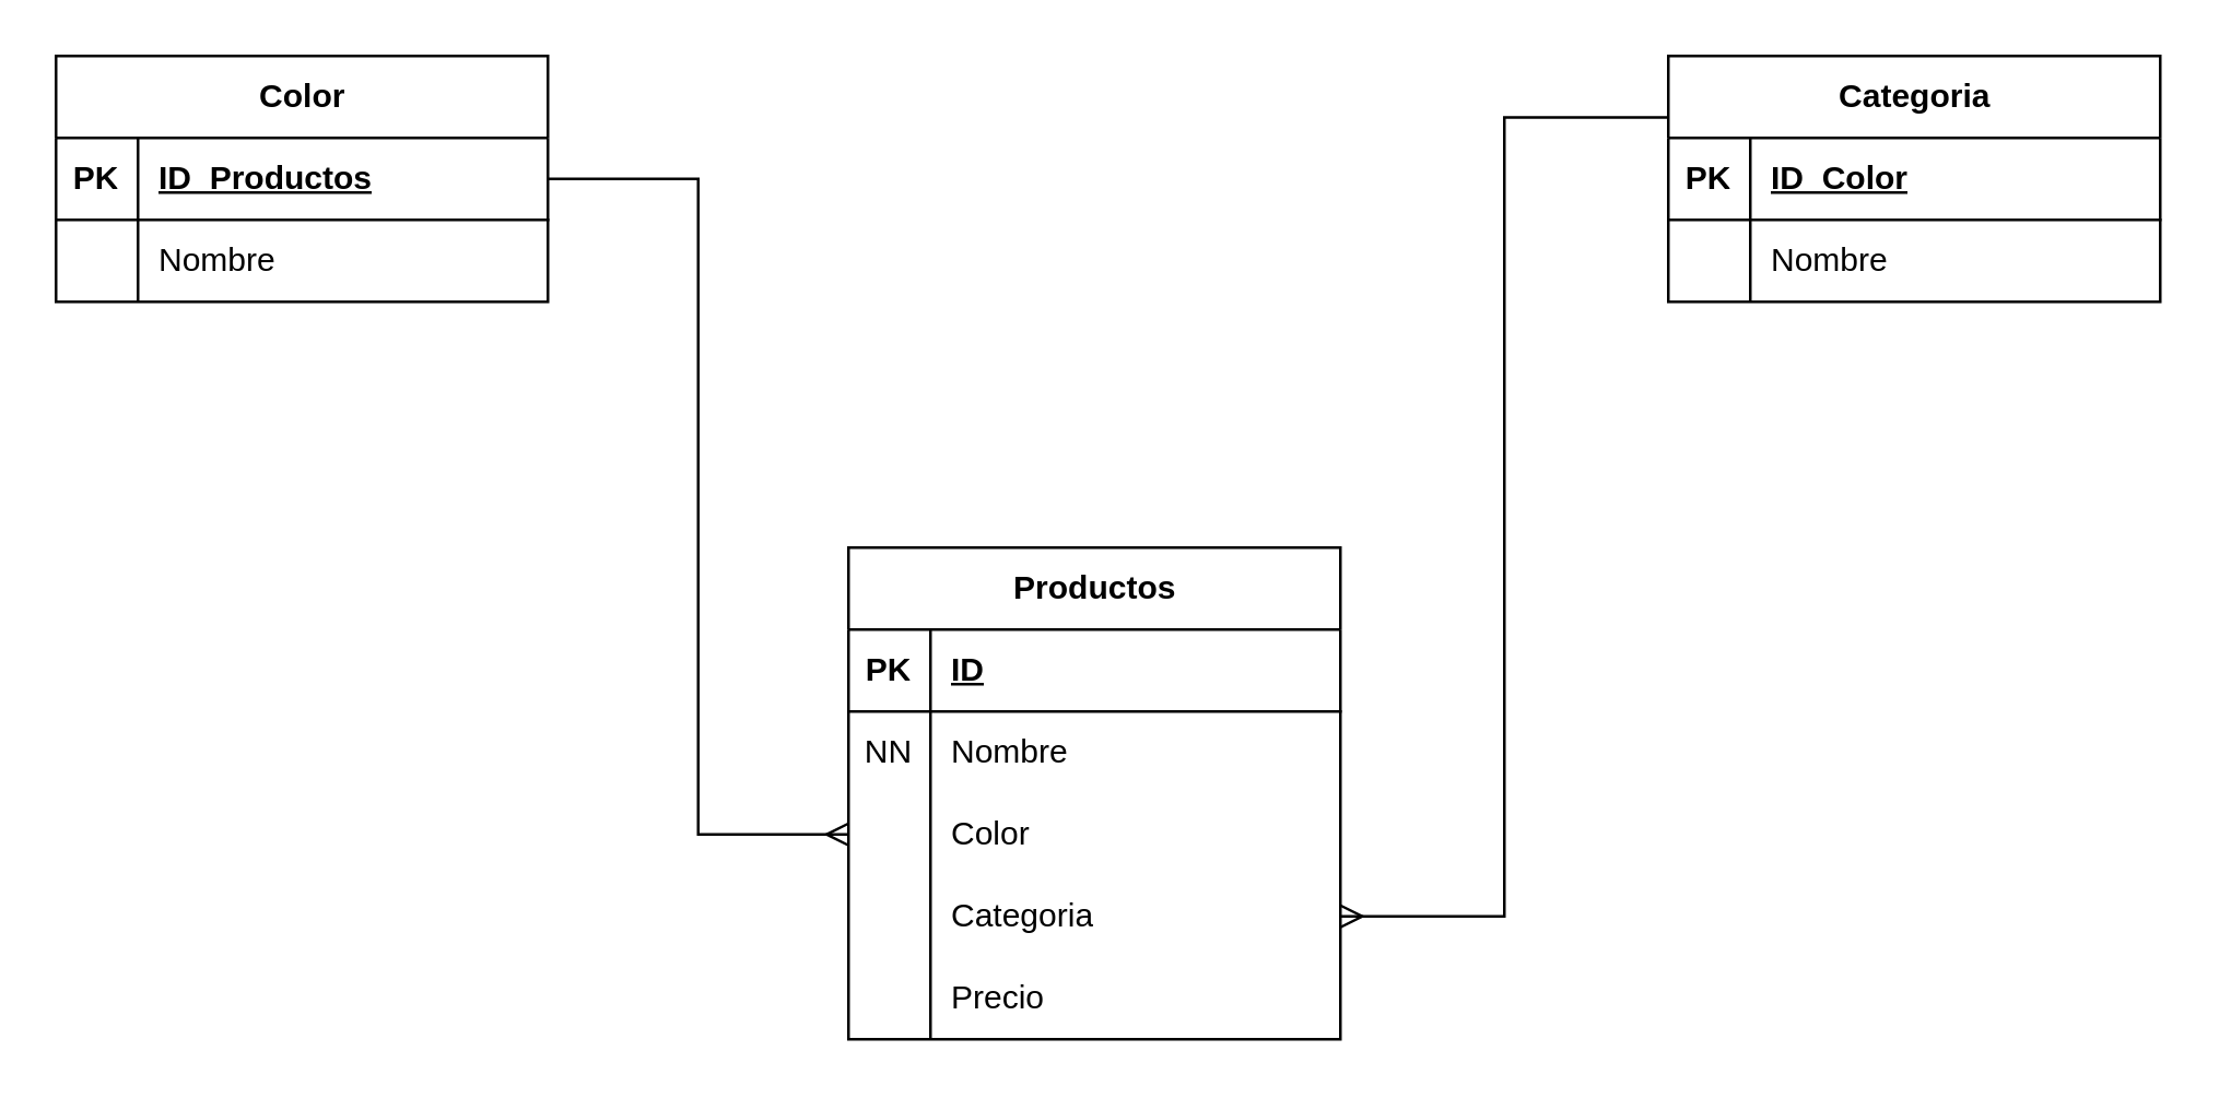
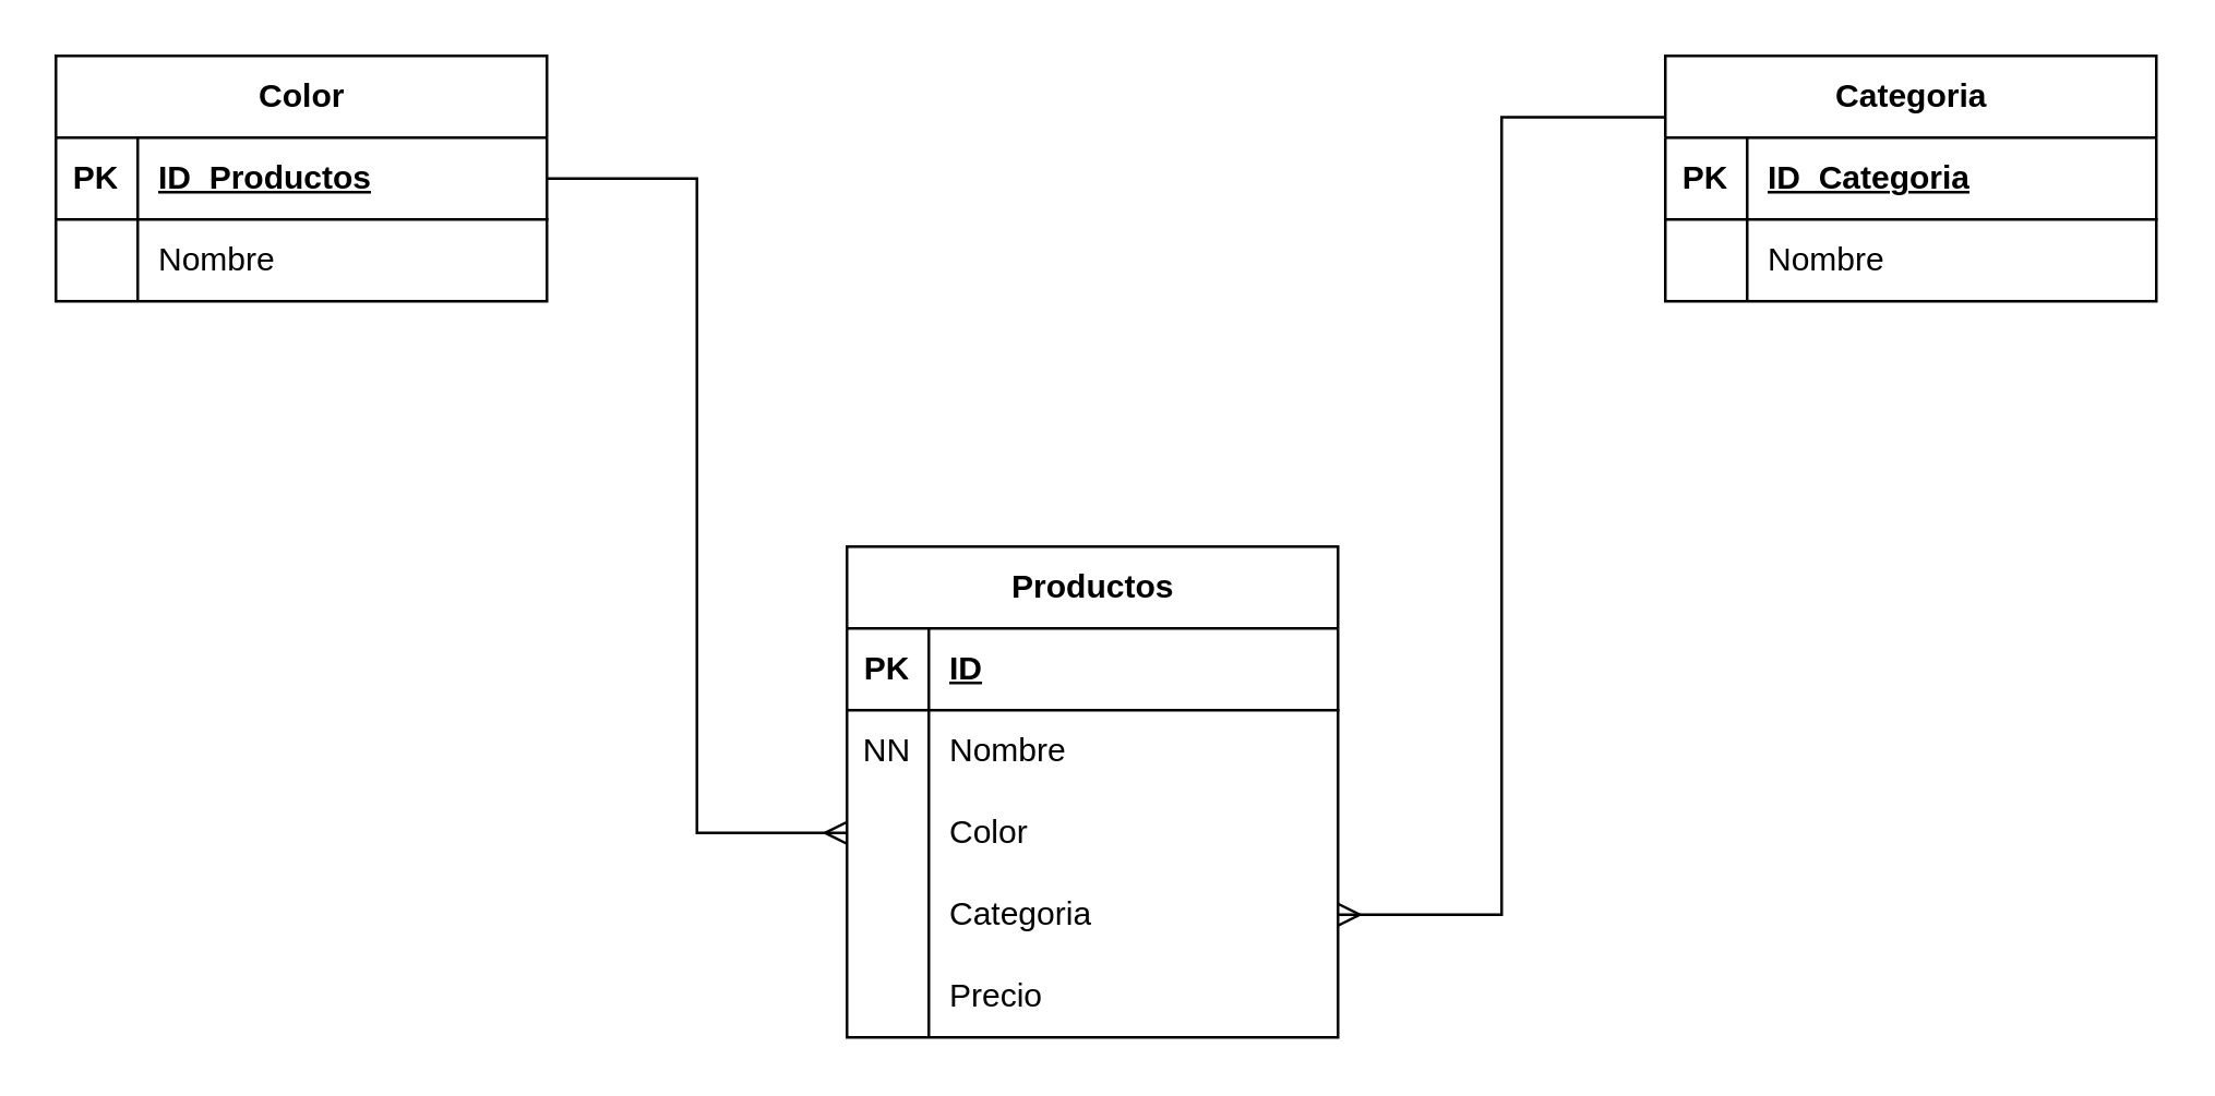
  <mxCell id="0" />
  <mxCell id="1" parent="0" />
  <mxCell id="2" value="Productos" style="shape=table;startSize=30;container=1;collapsible=1;childLayout=tableLayout;fixedRows=1;rowLines=0;fontStyle=1;align=center;resizeLast=1;html=1;" vertex="1" parent="1"><mxGeometry x="310" y="200" width="180" height="180" as="geometry" /></mxCell>
  <mxCell id="3" value="" style="shape=tableRow;horizontal=0;startSize=0;swimlaneHead=0;swimlaneBody=0;fillColor=none;collapsible=0;dropTarget=0;points=[[0,0.5],[1,0.5]];portConstraint=eastwest;top=0;left=0;right=0;bottom=1;" vertex="1" parent="2"><mxGeometry y="30" width="180" height="30" as="geometry" /></mxCell>
  <mxCell id="4" value="PK" style="shape=partialRectangle;connectable=0;fillColor=none;top=0;left=0;bottom=0;right=0;fontStyle=1;overflow=hidden;whiteSpace=wrap;html=1;" vertex="1" parent="3"><mxGeometry width="30" height="30" as="geometry"><mxRectangle width="30" height="30" as="alternateBounds" /></mxGeometry></mxCell>
  <mxCell id="5" value="ID" style="shape=partialRectangle;connectable=0;fillColor=none;top=0;left=0;bottom=0;right=0;align=left;spacingLeft=6;fontStyle=5;overflow=hidden;whiteSpace=wrap;html=1;" vertex="1" parent="3"><mxGeometry x="30" width="150" height="30" as="geometry"><mxRectangle width="150" height="30" as="alternateBounds" /></mxGeometry></mxCell>
  <mxCell id="6" value="" style="shape=tableRow;horizontal=0;startSize=0;swimlaneHead=0;swimlaneBody=0;fillColor=none;collapsible=0;dropTarget=0;points=[[0,0.5],[1,0.5]];portConstraint=eastwest;top=0;left=0;right=0;bottom=0;" vertex="1" parent="2"><mxGeometry y="60" width="180" height="30" as="geometry" /></mxCell>
  <mxCell id="7" value="NN" style="shape=partialRectangle;connectable=0;fillColor=none;top=0;left=0;bottom=0;right=0;editable=1;overflow=hidden;whiteSpace=wrap;html=1;" vertex="1" parent="6"><mxGeometry width="30" height="30" as="geometry"><mxRectangle width="30" height="30" as="alternateBounds" /></mxGeometry></mxCell>
  <mxCell id="8" value="Nombre" style="shape=partialRectangle;connectable=0;fillColor=none;top=0;left=0;bottom=0;right=0;align=left;spacingLeft=6;overflow=hidden;whiteSpace=wrap;html=1;" vertex="1" parent="6"><mxGeometry x="30" width="150" height="30" as="geometry"><mxRectangle width="150" height="30" as="alternateBounds" /></mxGeometry></mxCell>
  <mxCell id="9" value="" style="shape=tableRow;horizontal=0;startSize=0;swimlaneHead=0;swimlaneBody=0;fillColor=none;collapsible=0;dropTarget=0;points=[[0,0.5],[1,0.5]];portConstraint=eastwest;top=0;left=0;right=0;bottom=0;" vertex="1" parent="2"><mxGeometry y="90" width="180" height="30" as="geometry" /></mxCell>
  <mxCell id="10" value="" style="shape=partialRectangle;connectable=0;fillColor=none;top=0;left=0;bottom=0;right=0;editable=1;overflow=hidden;whiteSpace=wrap;html=1;" vertex="1" parent="9"><mxGeometry width="30" height="30" as="geometry"><mxRectangle width="30" height="30" as="alternateBounds" /></mxGeometry></mxCell>
  <mxCell id="11" value="Color" style="shape=partialRectangle;connectable=0;fillColor=none;top=0;left=0;bottom=0;right=0;align=left;spacingLeft=6;overflow=hidden;whiteSpace=wrap;html=1;" vertex="1" parent="9"><mxGeometry x="30" width="150" height="30" as="geometry"><mxRectangle width="150" height="30" as="alternateBounds" /></mxGeometry></mxCell>
  <mxCell id="12" value="" style="shape=tableRow;horizontal=0;startSize=0;swimlaneHead=0;swimlaneBody=0;fillColor=none;collapsible=0;dropTarget=0;points=[[0,0.5],[1,0.5]];portConstraint=eastwest;top=0;left=0;right=0;bottom=0;" vertex="1" parent="2"><mxGeometry y="120" width="180" height="30" as="geometry" /></mxCell>
  <mxCell id="13" value="" style="shape=partialRectangle;connectable=0;fillColor=none;top=0;left=0;bottom=0;right=0;editable=1;overflow=hidden;whiteSpace=wrap;html=1;" vertex="1" parent="12"><mxGeometry width="30" height="30" as="geometry"><mxRectangle width="30" height="30" as="alternateBounds" /></mxGeometry></mxCell>
  <mxCell id="14" value="Categoria" style="shape=partialRectangle;connectable=0;fillColor=none;top=0;left=0;bottom=0;right=0;align=left;spacingLeft=6;overflow=hidden;whiteSpace=wrap;html=1;" vertex="1" parent="12"><mxGeometry x="30" width="150" height="30" as="geometry"><mxRectangle width="150" height="30" as="alternateBounds" /></mxGeometry></mxCell>
  <mxCell id="15" value="" style="shape=tableRow;horizontal=0;startSize=0;swimlaneHead=0;swimlaneBody=0;fillColor=none;collapsible=0;dropTarget=0;points=[[0,0.5],[1,0.5]];portConstraint=eastwest;top=0;left=0;right=0;bottom=0;" vertex="1" parent="2"><mxGeometry y="150" width="180" height="30" as="geometry" /></mxCell>
  <mxCell id="16" value="" style="shape=partialRectangle;connectable=0;fillColor=none;top=0;left=0;bottom=0;right=0;editable=1;overflow=hidden;whiteSpace=wrap;html=1;" vertex="1" parent="15"><mxGeometry width="30" height="30" as="geometry"><mxRectangle width="30" height="30" as="alternateBounds" /></mxGeometry></mxCell>
  <mxCell id="17" value="Precio" style="shape=partialRectangle;connectable=0;fillColor=none;top=0;left=0;bottom=0;right=0;align=left;spacingLeft=6;overflow=hidden;whiteSpace=wrap;html=1;" vertex="1" parent="15"><mxGeometry x="30" width="150" height="30" as="geometry"><mxRectangle width="150" height="30" as="alternateBounds" /></mxGeometry></mxCell>
  <mxCell id="18" value="Color" style="shape=table;startSize=30;container=1;collapsible=1;childLayout=tableLayout;fixedRows=1;rowLines=0;fontStyle=1;align=center;resizeLast=1;html=1;" vertex="1" parent="1"><mxGeometry x="20" y="20" width="180" height="90" as="geometry" /></mxCell>
  <mxCell id="19" value="" style="shape=tableRow;horizontal=0;startSize=0;swimlaneHead=0;swimlaneBody=0;fillColor=none;collapsible=0;dropTarget=0;points=[[0,0.5],[1,0.5]];portConstraint=eastwest;top=0;left=0;right=0;bottom=1;" vertex="1" parent="18"><mxGeometry y="30" width="180" height="30" as="geometry" /></mxCell>
  <mxCell id="20" value="PK" style="shape=partialRectangle;connectable=0;fillColor=none;top=0;left=0;bottom=0;right=0;fontStyle=1;overflow=hidden;whiteSpace=wrap;html=1;" vertex="1" parent="19"><mxGeometry width="30" height="30" as="geometry"><mxRectangle width="30" height="30" as="alternateBounds" /></mxGeometry></mxCell>
  <mxCell id="21" value="ID_Productos" style="shape=partialRectangle;connectable=0;fillColor=none;top=0;left=0;bottom=0;right=0;align=left;spacingLeft=6;fontStyle=5;overflow=hidden;whiteSpace=wrap;html=1;" vertex="1" parent="19"><mxGeometry x="30" width="150" height="30" as="geometry"><mxRectangle width="150" height="30" as="alternateBounds" /></mxGeometry></mxCell>
  <mxCell id="22" value="" style="shape=tableRow;horizontal=0;startSize=0;swimlaneHead=0;swimlaneBody=0;fillColor=none;collapsible=0;dropTarget=0;points=[[0,0.5],[1,0.5]];portConstraint=eastwest;top=0;left=0;right=0;bottom=0;" vertex="1" parent="18"><mxGeometry y="60" width="180" height="30" as="geometry" /></mxCell>
  <mxCell id="23" value="" style="shape=partialRectangle;connectable=0;fillColor=none;top=0;left=0;bottom=0;right=0;editable=1;overflow=hidden;whiteSpace=wrap;html=1;" vertex="1" parent="22"><mxGeometry width="30" height="30" as="geometry"><mxRectangle width="30" height="30" as="alternateBounds" /></mxGeometry></mxCell>
  <mxCell id="24" value="Nombre" style="shape=partialRectangle;connectable=0;fillColor=none;top=0;left=0;bottom=0;right=0;align=left;spacingLeft=6;overflow=hidden;whiteSpace=wrap;html=1;" vertex="1" parent="22"><mxGeometry x="30" width="150" height="30" as="geometry"><mxRectangle width="150" height="30" as="alternateBounds" /></mxGeometry></mxCell>
  <mxCell id="25" style="edgeStyle=orthogonalEdgeStyle;rounded=0;orthogonalLoop=1;jettySize=auto;html=1;exitX=0;exitY=0.25;exitDx=0;exitDy=0;endArrow=ERmany;endFill=0;" edge="1" parent="1" source="26" target="12"><mxGeometry relative="1" as="geometry" /></mxCell>
  <mxCell id="26" value="Categoria" style="shape=table;startSize=30;container=1;collapsible=1;childLayout=tableLayout;fixedRows=1;rowLines=0;fontStyle=1;align=center;resizeLast=1;html=1;" vertex="1" parent="1"><mxGeometry x="610" y="20" width="180" height="90" as="geometry" /></mxCell>
  <mxCell id="27" value="" style="shape=tableRow;horizontal=0;startSize=0;swimlaneHead=0;swimlaneBody=0;fillColor=none;collapsible=0;dropTarget=0;points=[[0,0.5],[1,0.5]];portConstraint=eastwest;top=0;left=0;right=0;bottom=1;" vertex="1" parent="26"><mxGeometry y="30" width="180" height="30" as="geometry" /></mxCell>
  <mxCell id="28" value="PK" style="shape=partialRectangle;connectable=0;fillColor=none;top=0;left=0;bottom=0;right=0;fontStyle=1;overflow=hidden;whiteSpace=wrap;html=1;" vertex="1" parent="27"><mxGeometry width="30" height="30" as="geometry"><mxRectangle width="30" height="30" as="alternateBounds" /></mxGeometry></mxCell>
- <mxCell id="29" value="ID_Color" style="shape=partialRectangle;connectable=0;fillColor=none;top=0;left=0;bottom=0;right=0;align=left;spacingLeft=6;fontStyle=5;overflow=hidden;whiteSpace=wrap;html=1;" vertex="1" parent="27"><mxGeometry x="30" width="150" height="30" as="geometry"><mxRectangle width="150" height="30" as="alternateBounds" /></mxGeometry></mxCell>
+ <mxCell id="29" value="ID_Categoria" style="shape=partialRectangle;connectable=0;fillColor=none;top=0;left=0;bottom=0;right=0;align=left;spacingLeft=6;fontStyle=5;overflow=hidden;whiteSpace=wrap;html=1;" vertex="1" parent="27"><mxGeometry x="30" width="150" height="30" as="geometry"><mxRectangle width="150" height="30" as="alternateBounds" /></mxGeometry></mxCell>
  <mxCell id="30" value="" style="shape=tableRow;horizontal=0;startSize=0;swimlaneHead=0;swimlaneBody=0;fillColor=none;collapsible=0;dropTarget=0;points=[[0,0.5],[1,0.5]];portConstraint=eastwest;top=0;left=0;right=0;bottom=0;" vertex="1" parent="26"><mxGeometry y="60" width="180" height="30" as="geometry" /></mxCell>
  <mxCell id="31" value="" style="shape=partialRectangle;connectable=0;fillColor=none;top=0;left=0;bottom=0;right=0;editable=1;overflow=hidden;whiteSpace=wrap;html=1;" vertex="1" parent="30"><mxGeometry width="30" height="30" as="geometry"><mxRectangle width="30" height="30" as="alternateBounds" /></mxGeometry></mxCell>
  <mxCell id="32" value="Nombre" style="shape=partialRectangle;connectable=0;fillColor=none;top=0;left=0;bottom=0;right=0;align=left;spacingLeft=6;overflow=hidden;whiteSpace=wrap;html=1;" vertex="1" parent="30"><mxGeometry x="30" width="150" height="30" as="geometry"><mxRectangle width="150" height="30" as="alternateBounds" /></mxGeometry></mxCell>
  <mxCell id="33" style="edgeStyle=orthogonalEdgeStyle;rounded=0;orthogonalLoop=1;jettySize=auto;html=1;endArrow=ERmany;endFill=0;" edge="1" parent="1" source="19" target="9"><mxGeometry relative="1" as="geometry" /></mxCell>
